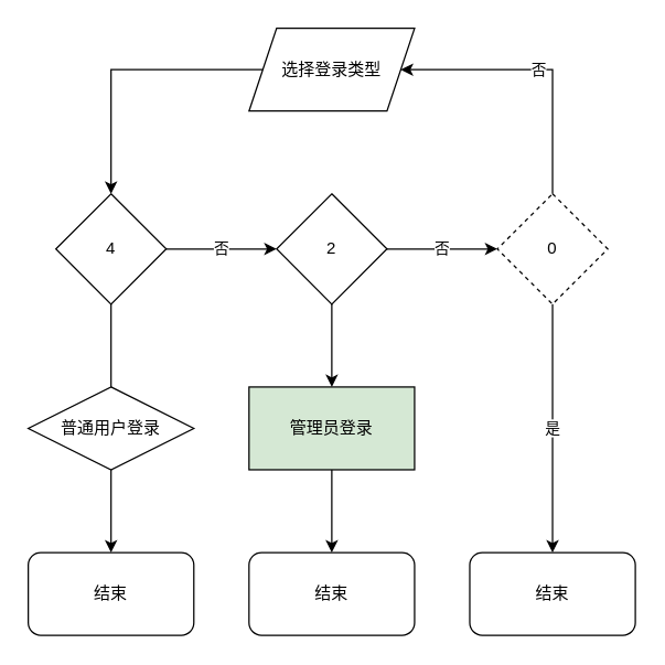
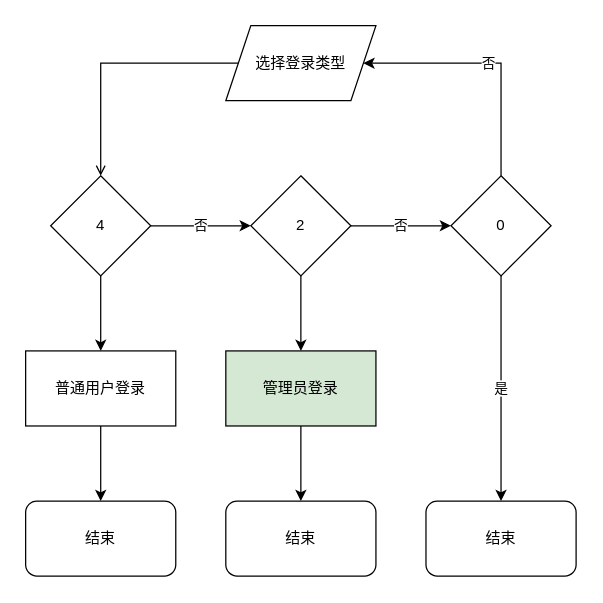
  <mxCell id="0" />
  <mxCell id="1" parent="0" />
- <mxCell id="2" style="edgeStyle=orthogonalEdgeStyle;rounded=0;orthogonalLoop=1;jettySize=auto;html=1;" edge="1" parent="1" source="3" target="6"><mxGeometry relative="1" as="geometry" /></mxCell>
+ <mxCell id="2" style="edgeStyle=orthogonalEdgeStyle;rounded=0;orthogonalLoop=1;jettySize=auto;html=1;endArrow=open;" edge="1" parent="1" source="3" target="6"><mxGeometry relative="1" as="geometry" /></mxCell>
  <mxCell id="3" value="选择登录类型" style="shape=parallelogram;perimeter=parallelogramPerimeter;whiteSpace=wrap;html=1;fixedSize=1;" vertex="1" parent="1"><mxGeometry x="180" y="20" width="120" height="60" as="geometry" /></mxCell>
- <mxCell id="4" style="edgeStyle=orthogonalEdgeStyle;rounded=0;orthogonalLoop=1;jettySize=auto;html=1;endArrow=none;" edge="1" parent="1" source="6" target="8"><mxGeometry relative="1" as="geometry" /></mxCell>
+ <mxCell id="4" style="edgeStyle=orthogonalEdgeStyle;rounded=0;orthogonalLoop=1;jettySize=auto;html=1;" edge="1" parent="1" source="6" target="8"><mxGeometry relative="1" as="geometry" /></mxCell>
  <mxCell id="5" value="否" style="edgeStyle=orthogonalEdgeStyle;rounded=0;orthogonalLoop=1;jettySize=auto;html=1;" edge="1" parent="1" source="6" target="12"><mxGeometry relative="1" as="geometry" /></mxCell>
  <mxCell id="6" value="4" style="rhombus;whiteSpace=wrap;html=1;" vertex="1" parent="1"><mxGeometry x="40" y="140" width="80" height="80" as="geometry" /></mxCell>
  <mxCell id="7" style="edgeStyle=orthogonalEdgeStyle;rounded=0;orthogonalLoop=1;jettySize=auto;html=1;" edge="1" parent="1" source="8" target="9"><mxGeometry relative="1" as="geometry" /></mxCell>
- <mxCell id="8" value="普通用户登录" style="rhombus;whiteSpace=wrap;html=1;" vertex="1" parent="1"><mxGeometry x="20" y="280" width="120" height="60" as="geometry" /></mxCell>
+ <mxCell id="8" value="普通用户登录" style="rounded=0;whiteSpace=wrap;html=1;" vertex="1" parent="1"><mxGeometry x="20" y="280" width="120" height="60" as="geometry" /></mxCell>
  <mxCell id="9" value="结束" style="rounded=1;whiteSpace=wrap;html=1;" vertex="1" parent="1"><mxGeometry x="20" y="400" width="120" height="60" as="geometry" /></mxCell>
  <mxCell id="10" style="edgeStyle=orthogonalEdgeStyle;rounded=0;orthogonalLoop=1;jettySize=auto;html=1;" edge="1" parent="1" source="12" target="14"><mxGeometry relative="1" as="geometry" /></mxCell>
  <mxCell id="11" value="否" style="edgeStyle=orthogonalEdgeStyle;rounded=0;orthogonalLoop=1;jettySize=auto;html=1;" edge="1" parent="1" source="12" target="18"><mxGeometry relative="1" as="geometry"><Array as="points"><mxPoint x="310" y="180" /><mxPoint x="310" y="180" /></Array></mxGeometry></mxCell>
  <mxCell id="12" value="2" style="rhombus;whiteSpace=wrap;html=1;" vertex="1" parent="1"><mxGeometry x="200" y="140" width="80" height="80" as="geometry" /></mxCell>
  <mxCell id="13" style="edgeStyle=orthogonalEdgeStyle;rounded=0;orthogonalLoop=1;jettySize=auto;html=1;" edge="1" parent="1" source="14" target="15"><mxGeometry relative="1" as="geometry" /></mxCell>
  <mxCell id="14" value="管理员登录" style="rounded=0;whiteSpace=wrap;html=1;fillColor=#d5e8d4;" vertex="1" parent="1"><mxGeometry x="180" y="280" width="120" height="60" as="geometry" /></mxCell>
  <mxCell id="15" value="结束" style="rounded=1;whiteSpace=wrap;html=1;" vertex="1" parent="1"><mxGeometry x="180" y="400" width="120" height="60" as="geometry" /></mxCell>
  <mxCell id="16" value="是" style="edgeStyle=orthogonalEdgeStyle;rounded=0;orthogonalLoop=1;jettySize=auto;html=1;" edge="1" parent="1" source="18" target="19"><mxGeometry relative="1" as="geometry" /></mxCell>
  <mxCell id="17" value="否" style="edgeStyle=orthogonalEdgeStyle;rounded=0;orthogonalLoop=1;jettySize=auto;html=1;" edge="1" parent="1" source="18" target="3"><mxGeometry relative="1" as="geometry"><Array as="points"><mxPoint x="400" y="50" /></Array></mxGeometry></mxCell>
- <mxCell id="18" value="0" style="rhombus;whiteSpace=wrap;html=1;dashed=1;" vertex="1" parent="1"><mxGeometry x="360" y="140" width="80" height="80" as="geometry" /></mxCell>
+ <mxCell id="18" value="0" style="rhombus;whiteSpace=wrap;html=1;" vertex="1" parent="1"><mxGeometry x="360" y="140" width="80" height="80" as="geometry" /></mxCell>
  <mxCell id="19" value="结束" style="rounded=1;whiteSpace=wrap;html=1;" vertex="1" parent="1"><mxGeometry x="340" y="400" width="120" height="60" as="geometry" /></mxCell>
